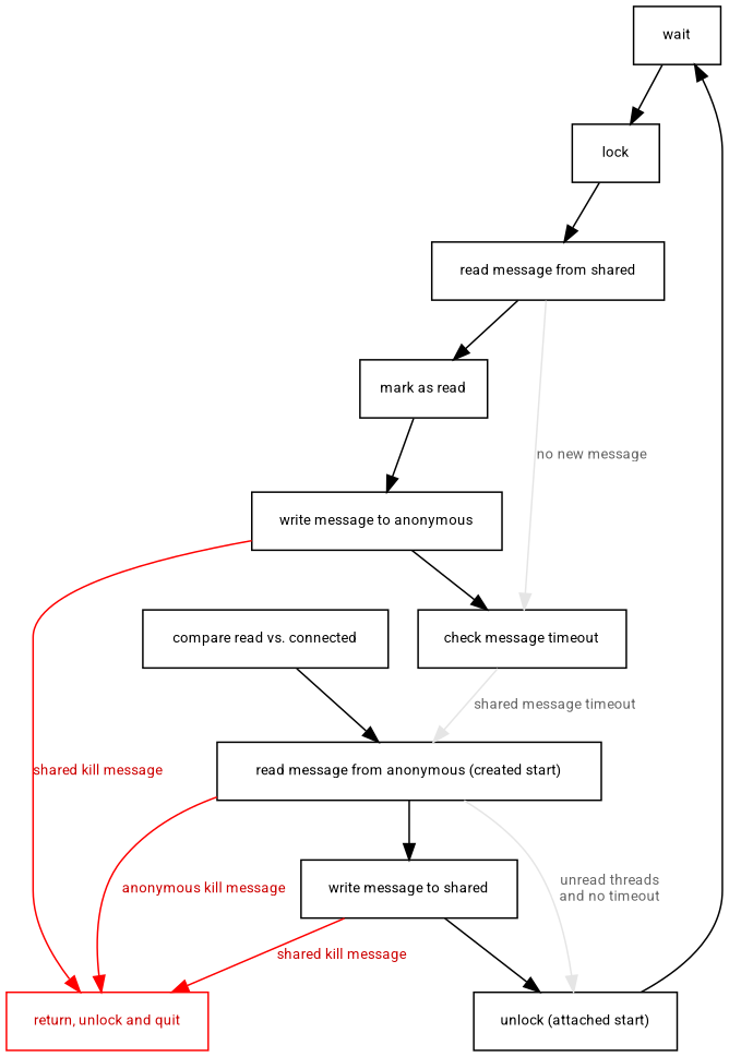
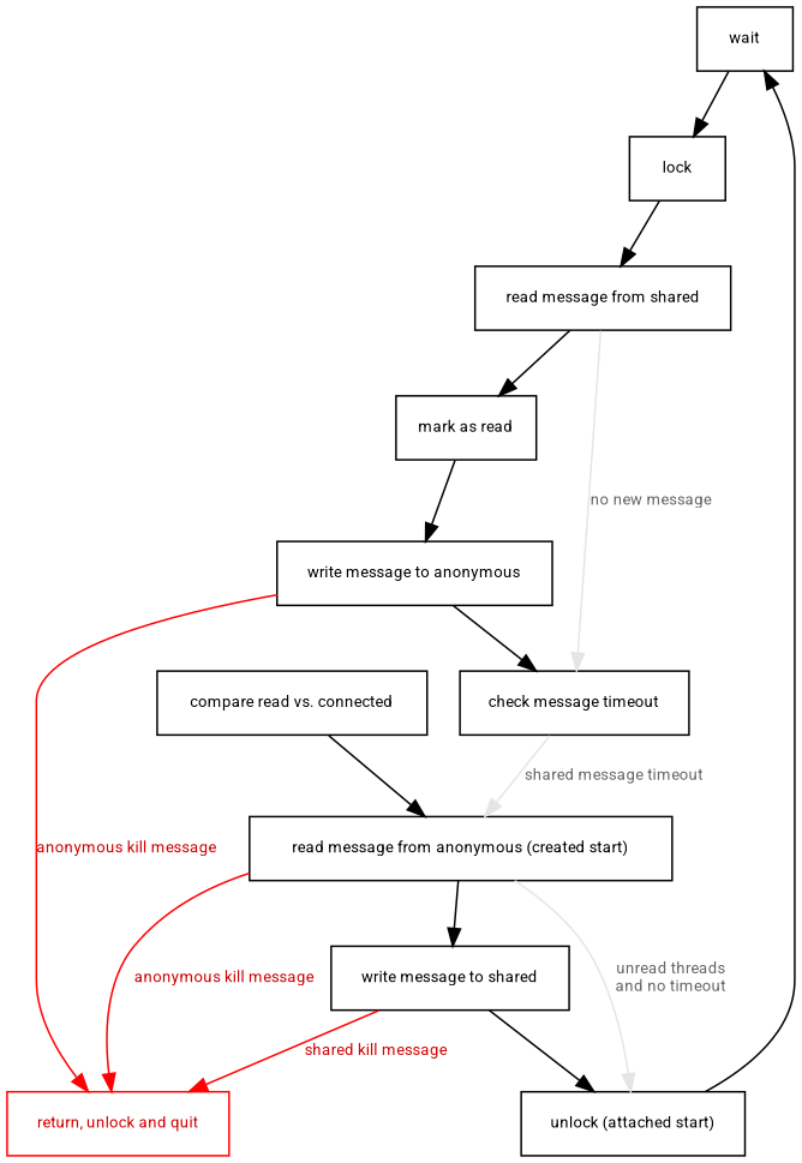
  digraph {
    fontname=Roboto
    inputscale=72
    node [fontname=Roboto fontsize=9 shape=box]
    edge [fontname=Roboto fontsize=9]
    n1 [height=0.5 label=wait width=0.75]
    n2 [height=0.5 label=lock width=0.75]
    n3 [height=0.5 label="read message from shared" width=2]
    n4 [height=0.5 label="mark as read" width=1.0972]
    n5 [height=0.5 label="check message timeout" width=1.7917]
    n6 [height=0.5 label="write message to anonymous" width=2.1528]
    n7 [height=0.5 label="read message from anonymous (created start)" width=3.3056]
    n8 [color=red fontcolor=red3 height=0.5 label="return, unlock and quit" width=1.7361]
    n9 [height=0.5 label="compare read vs. connected" width=2.1111]
    n10 [height=0.5 label="write message to shared" width=1.8611]
    n11 [height=0.5 label="unlock (attached start)" width=1.75]
    n1 -> n2
    n2 -> n3
    n3 -> n4
    n3 -> n5 [color=grey90 fontcolor=grey40 label="no new message"]
    n4 -> n6
    n5 -> n7 [color=grey90 fontcolor=grey40 label="shared message timeout"]
    n6 -> n5
-   n6 -> n8 [color=red fontcolor=red3 label="shared kill message"]
+   n6 -> n8 [color=red fontcolor=red3 label="anonymous kill message"]
    n7 -> n8 [color=red fontcolor=red3 label="anonymous kill message"]
    n7 -> n10
    n7 -> n11 [color=grey90 fontcolor=grey40 label="unread threads\nand no timeout"]
    n9 -> n7
    n10 -> n8 [color=red fontcolor=red3 label="shared kill message"]
    n10 -> n11
    n11 -> n1
  }
